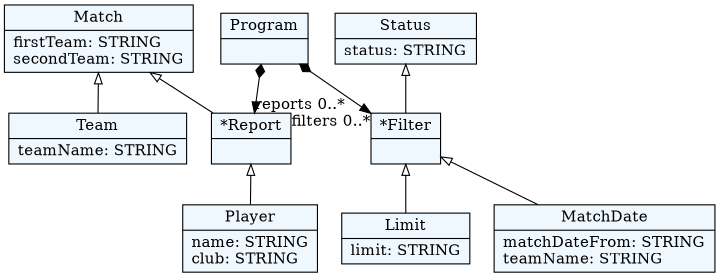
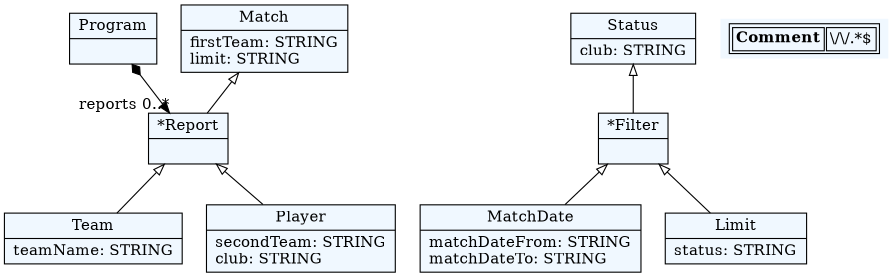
  digraph {
    fontname="Bitstream Vera Sans"
    fontsize=8
    nodesep=0.3
    node [fillcolor=aliceblue shape=record style=filled]
    edge [arrowtail=empty dir=back]
    n1 [label="{Program|}"]
    n2 [label="{*Report|}"]
    n3 [label="{*Filter|}"]
    n4 [label="{Team|teamName: STRING\l}"]
-   n5 [label="{Player|name: STRING\lclub: STRING\l}"]
-   n6 [label="{MatchDate|matchDateFrom: STRING\lteamName: STRING\l}"]
-   n7 [label="{Limit|limit: STRING\l}"]
-   n8 [label="{Match|firstTeam: STRING\lsecondTeam: STRING\l}"]
-   n9 [label="{Status|status: STRING\l}"]
+   n5 [label="{Player|secondTeam: STRING\lclub: STRING\l}"]
+   n6 [label="{MatchDate|matchDateFrom: STRING\lmatchDateTo: STRING\l}"]
+   n7 [label="{Limit|status: STRING\l}"]
+   n8 [label="{Match|firstTeam: STRING\llimit: STRING\l}"]
+   n9 [label="{Status|club: STRING\l}"]
+   n10 [label=< <table> 	<tr> 		<td><b>Comment</b></td><td>\/\/.*$</td> 	</tr> </table> > shape=plaintext]
    n1 -> n2 [arrowtail=diamond dir=both headlabel="reports 0..*"]
-   n1 -> n3 [arrowtail=diamond dir=both headlabel="filters 0..*"]
-   n8 -> n4
+   n2 -> n4
    n2 -> n5
    n3 -> n6
    n3 -> n7
    n8 -> n2
    n9 -> n3
  }
